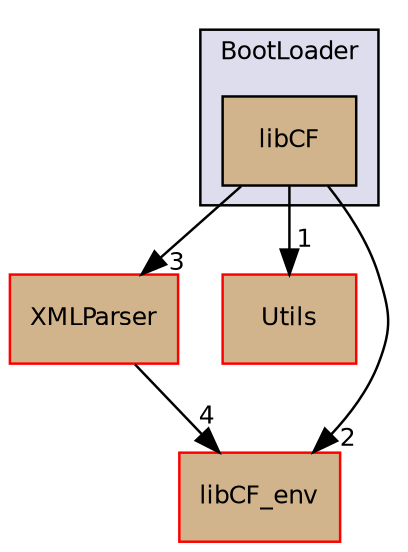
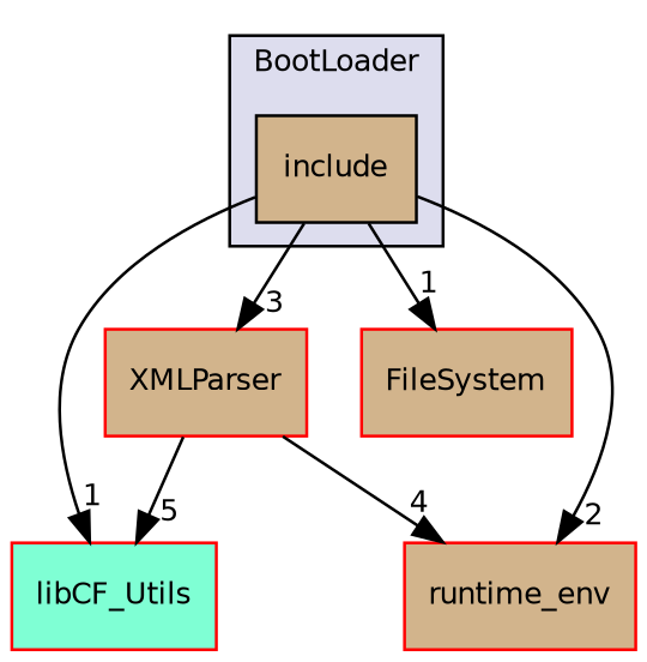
  digraph {
    compound=true
    node [fillcolor=tan fontname=Helvetica fontsize=10 shape=box style=filled color=red]
    edge [arrowhead=normal headlabel=1 labeldistance=1.5 labelfontname=Helvetica labelfontsize=10]
-   n1 [label=libCF pencolor=black color=""]
+   n1 [label=include pencolor=black color=""]
    n2 [label=XMLParser]
-   n4 [label=Utils]
-   n5 [label=libCF_env]
+   n3 [fillcolor=aquamarine label=libCF_Utils]
+   n4 [label=FileSystem]
+   n5 [label=runtime_env]
    subgraph cluster_1 {
      bgcolor="#ddddee"
      fontname=Helvetica
      fontsize=10
      label=BootLoader
      pencolor=black
      n1
    }
    n1 -> n2 [headlabel=3]
+   n1 -> n3
    n1 -> n4
    n1 -> n5 [headlabel=2]
+   n2 -> n3 [headlabel=5]
    n2 -> n5 [headlabel=4]
  }
